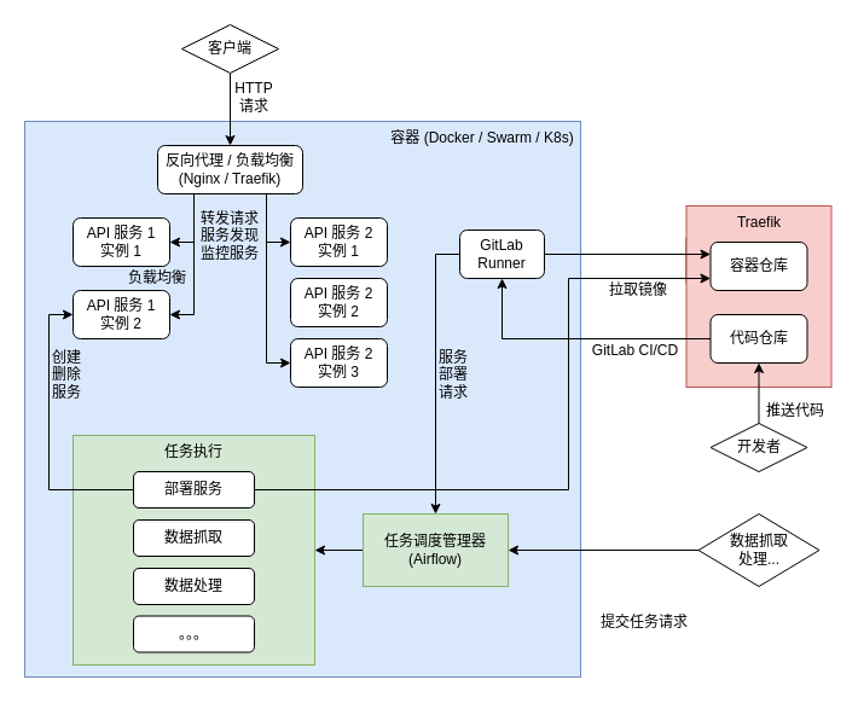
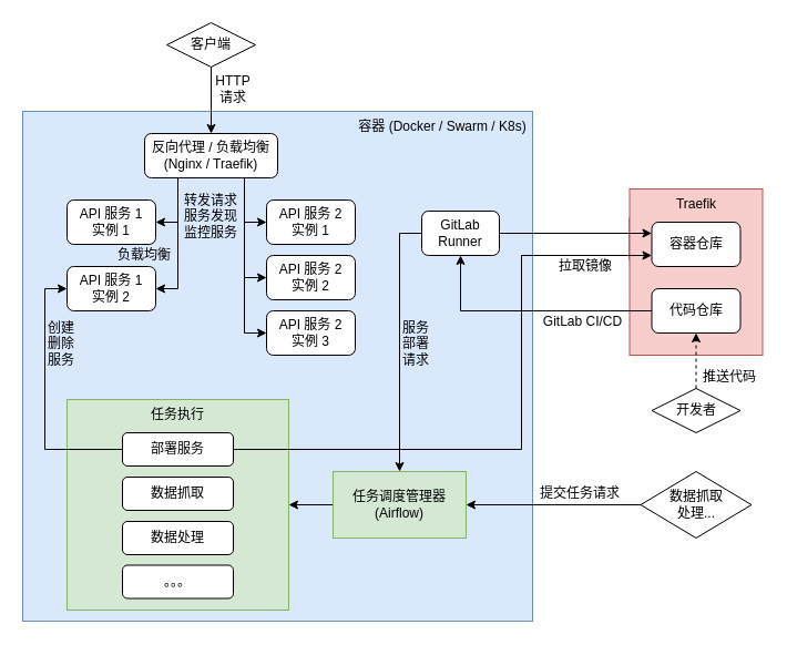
  <mxCell id="0" />
  <mxCell id="1" parent="0" />
  <mxCell id="2" value="容器 (Docker / Swarm / K8s)&amp;nbsp;" style="rounded=0;whiteSpace=wrap;html=1;align=right;labelPosition=center;verticalLabelPosition=middle;verticalAlign=top;fillColor=#dae8fc;strokeColor=#6c8ebf;" parent="1" vertex="1"><mxGeometry x="20" y="100" width="460" height="460" as="geometry" /></mxCell>
  <mxCell id="3" value="" style="edgeStyle=orthogonalEdgeStyle;rounded=0;orthogonalLoop=1;jettySize=auto;html=1;" parent="1" source="4" target="10" edge="1"><mxGeometry relative="1" as="geometry" /></mxCell>
  <mxCell id="4" value="客户端" style="rhombus;whiteSpace=wrap;html=1;" parent="1" vertex="1"><mxGeometry x="150" y="20" width="80" height="40" as="geometry" /></mxCell>
  <mxCell id="5" style="edgeStyle=orthogonalEdgeStyle;rounded=0;orthogonalLoop=1;jettySize=auto;html=1;exitX=0.25;exitY=1;exitDx=0;exitDy=0;entryX=1;entryY=0.5;entryDx=0;entryDy=0;" parent="1" source="10" target="12" edge="1"><mxGeometry relative="1" as="geometry" /></mxCell>
  <mxCell id="6" style="edgeStyle=orthogonalEdgeStyle;rounded=0;orthogonalLoop=1;jettySize=auto;html=1;exitX=0.25;exitY=1;exitDx=0;exitDy=0;entryX=1;entryY=0.5;entryDx=0;entryDy=0;" parent="1" source="10" target="13" edge="1"><mxGeometry relative="1" as="geometry" /></mxCell>
  <mxCell id="7" style="edgeStyle=orthogonalEdgeStyle;rounded=0;orthogonalLoop=1;jettySize=auto;html=1;exitX=0.75;exitY=1;exitDx=0;exitDy=0;entryX=0;entryY=0.5;entryDx=0;entryDy=0;" parent="1" source="10" target="14" edge="1"><mxGeometry relative="1" as="geometry" /></mxCell>
+ <mxCell id="8" style="edgeStyle=orthogonalEdgeStyle;rounded=0;orthogonalLoop=1;jettySize=auto;html=1;exitX=0.75;exitY=1;exitDx=0;exitDy=0;entryX=0;entryY=0.5;entryDx=0;entryDy=0;" parent="1" source="10" target="15" edge="1"><mxGeometry relative="1" as="geometry" /></mxCell>
  <mxCell id="9" style="edgeStyle=orthogonalEdgeStyle;rounded=0;orthogonalLoop=1;jettySize=auto;html=1;exitX=0.75;exitY=1;exitDx=0;exitDy=0;entryX=0;entryY=0.5;entryDx=0;entryDy=0;" parent="1" source="10" target="16" edge="1"><mxGeometry relative="1" as="geometry" /></mxCell>
  <mxCell id="10" value="反向代理 / 负载均衡&lt;br&gt;(Nginx / Traefik)" style="rounded=1;whiteSpace=wrap;html=1;align=center;" parent="1" vertex="1"><mxGeometry x="130" y="120" width="120" height="40" as="geometry" /></mxCell>
  <mxCell id="11" value="HTTP 请求" style="text;html=1;strokeColor=none;fillColor=none;align=center;verticalAlign=middle;whiteSpace=wrap;rounded=0;" parent="1" vertex="1"><mxGeometry x="190" y="70" width="40" height="20" as="geometry" /></mxCell>
  <mxCell id="12" value="API 服务 1&lt;br&gt;实例 1" style="rounded=1;whiteSpace=wrap;html=1;align=center;" parent="1" vertex="1"><mxGeometry x="60" y="180" width="80" height="40" as="geometry" /></mxCell>
  <mxCell id="13" value="API 服务 1&lt;br&gt;实例 2" style="rounded=1;whiteSpace=wrap;html=1;align=center;" parent="1" vertex="1"><mxGeometry x="60" y="240" width="80" height="40" as="geometry" /></mxCell>
  <mxCell id="14" value="API 服务 2&lt;br&gt;实例 1" style="rounded=1;whiteSpace=wrap;html=1;align=center;" parent="1" vertex="1"><mxGeometry x="240" y="180" width="80" height="40" as="geometry" /></mxCell>
  <mxCell id="15" value="API 服务 2&lt;br&gt;实例 2" style="rounded=1;whiteSpace=wrap;html=1;align=center;" parent="1" vertex="1"><mxGeometry x="240" y="230" width="80" height="40" as="geometry" /></mxCell>
  <mxCell id="16" value="API 服务 2&lt;br&gt;实例 3" style="rounded=1;whiteSpace=wrap;html=1;align=center;" parent="1" vertex="1"><mxGeometry x="240" y="280" width="80" height="40" as="geometry" /></mxCell>
  <mxCell id="17" value="转发请求&lt;br&gt;服务发现&lt;br&gt;监控服务" style="text;html=1;strokeColor=none;fillColor=none;align=center;verticalAlign=middle;whiteSpace=wrap;rounded=0;" parent="1" vertex="1"><mxGeometry x="160" y="170" width="60" height="50" as="geometry" /></mxCell>
  <mxCell id="18" value="负载均衡" style="text;html=1;strokeColor=none;fillColor=none;align=center;verticalAlign=middle;whiteSpace=wrap;rounded=0;" parent="1" vertex="1"><mxGeometry x="100" y="220" width="60" height="20" as="geometry" /></mxCell>
  <mxCell id="19" value="任务执行" style="rounded=0;whiteSpace=wrap;html=1;align=center;verticalAlign=top;fillColor=#d5e8d4;strokeColor=#82b366;" parent="1" vertex="1"><mxGeometry x="60" y="360" width="200" height="190" as="geometry" /></mxCell>
  <mxCell id="20" style="edgeStyle=orthogonalEdgeStyle;rounded=0;orthogonalLoop=1;jettySize=auto;html=1;exitX=0;exitY=0.5;exitDx=0;exitDy=0;entryX=0;entryY=0.5;entryDx=0;entryDy=0;" parent="1" source="21" target="13" edge="1"><mxGeometry relative="1" as="geometry" /></mxCell>
  <mxCell id="21" value="部署服务" style="rounded=1;whiteSpace=wrap;html=1;align=center;" parent="1" vertex="1"><mxGeometry x="110" y="390" width="100" height="30" as="geometry" /></mxCell>
  <mxCell id="22" value="数据抓取" style="rounded=1;whiteSpace=wrap;html=1;align=center;" parent="1" vertex="1"><mxGeometry x="110" y="430" width="100" height="30" as="geometry" /></mxCell>
  <mxCell id="23" value="数据处理" style="rounded=1;whiteSpace=wrap;html=1;align=center;" parent="1" vertex="1"><mxGeometry x="110" y="470" width="100" height="30" as="geometry" /></mxCell>
  <mxCell id="24" value="。。。" style="rounded=1;whiteSpace=wrap;html=1;align=center;" parent="1" vertex="1"><mxGeometry x="110" y="509.5" width="100" height="30" as="geometry" /></mxCell>
  <mxCell id="25" value="" style="edgeStyle=orthogonalEdgeStyle;rounded=0;orthogonalLoop=1;jettySize=auto;html=1;entryX=1;entryY=0.5;entryDx=0;entryDy=0;" parent="1" source="26" target="19" edge="1"><mxGeometry relative="1" as="geometry"><mxPoint x="290" y="490" as="targetPoint" /></mxGeometry></mxCell>
  <mxCell id="26" value="任务调度管理器&lt;br&gt;(Airflow)" style="rounded=0;whiteSpace=wrap;html=1;align=center;fillColor=#d5e8d4;strokeColor=#82b366;" parent="1" vertex="1"><mxGeometry x="300" y="425" width="120" height="60" as="geometry" /></mxCell>
  <mxCell id="27" value="GitLab Runner" style="rounded=1;whiteSpace=wrap;html=1;align=center;" parent="1" vertex="1"><mxGeometry x="380" y="190" width="70" height="40" as="geometry" /></mxCell>
  <mxCell id="28" value="GitLab Runner" style="rounded=1;whiteSpace=wrap;html=1;align=center;" parent="1" vertex="1"><mxGeometry x="567.5" y="190" width="70" height="50" as="geometry" /></mxCell>
  <mxCell id="29" value="Traefik" style="rounded=0;whiteSpace=wrap;html=1;align=center;verticalAlign=top;fillColor=#f8cecc;strokeColor=#b85450;" parent="1" vertex="1"><mxGeometry x="567.5" y="170" width="120" height="150" as="geometry" /></mxCell>
  <mxCell id="30" value="容器仓库" style="rounded=1;whiteSpace=wrap;html=1;align=center;" parent="1" vertex="1"><mxGeometry x="587.5" y="200" width="80" height="40" as="geometry" /></mxCell>
  <mxCell id="31" style="edgeStyle=orthogonalEdgeStyle;rounded=0;orthogonalLoop=1;jettySize=auto;html=1;exitX=0;exitY=0.5;exitDx=0;exitDy=0;entryX=0.5;entryY=1;entryDx=0;entryDy=0;" parent="1" source="32" target="27" edge="1"><mxGeometry relative="1" as="geometry" /></mxCell>
  <mxCell id="32" value="代码仓库" style="rounded=1;whiteSpace=wrap;html=1;align=center;" parent="1" vertex="1"><mxGeometry x="587.5" y="260" width="80" height="40" as="geometry" /></mxCell>
- <mxCell id="33" style="edgeStyle=orthogonalEdgeStyle;rounded=0;orthogonalLoop=1;jettySize=auto;html=1;entryX=0.5;entryY=1;entryDx=0;entryDy=0;" parent="1" source="34" target="32" edge="1"><mxGeometry relative="1" as="geometry" /></mxCell>
+ <mxCell id="33" style="edgeStyle=orthogonalEdgeStyle;rounded=0;orthogonalLoop=1;jettySize=auto;html=1;entryX=0.5;entryY=1;entryDx=0;entryDy=0;dashed=1;" parent="1" source="34" target="32" edge="1"><mxGeometry relative="1" as="geometry" /></mxCell>
  <mxCell id="34" value="开发者" style="rhombus;whiteSpace=wrap;html=1;" parent="1" vertex="1"><mxGeometry x="587.5" y="350" width="80" height="40" as="geometry" /></mxCell>
  <mxCell id="35" value="推送代码" style="text;html=1;strokeColor=none;fillColor=none;align=center;verticalAlign=middle;whiteSpace=wrap;rounded=0;" parent="1" vertex="1"><mxGeometry x="627.5" y="330" width="60" height="20" as="geometry" /></mxCell>
  <mxCell id="36" value="" style="edgeStyle=orthogonalEdgeStyle;rounded=0;orthogonalLoop=1;jettySize=auto;html=1;entryX=1;entryY=0.5;entryDx=0;entryDy=0;exitX=0;exitY=0.5;exitDx=0;exitDy=0;" parent="1" source="37" target="26" edge="1"><mxGeometry relative="1" as="geometry" /></mxCell>
  <mxCell id="37" value="数据抓取&lt;br&gt;处理..." style="rhombus;whiteSpace=wrap;html=1;" parent="1" vertex="1"><mxGeometry x="577.5" y="425" width="100" height="60" as="geometry" /></mxCell>
  <mxCell id="38" value="拉取镜像" style="text;html=1;strokeColor=none;fillColor=none;align=center;verticalAlign=middle;whiteSpace=wrap;rounded=0;" parent="1" vertex="1"><mxGeometry x="492.5" y="230" width="70" height="20" as="geometry" /></mxCell>
  <mxCell id="39" value="创建删除服务" style="text;html=1;strokeColor=none;fillColor=none;align=center;verticalAlign=middle;whiteSpace=wrap;rounded=0;" parent="1" vertex="1"><mxGeometry x="40" y="300" width="30" height="20" as="geometry" /></mxCell>
  <mxCell id="40" style="edgeStyle=orthogonalEdgeStyle;rounded=0;orthogonalLoop=1;jettySize=auto;html=1;exitX=1;exitY=0.5;exitDx=0;exitDy=0;entryX=0;entryY=0.75;entryDx=0;entryDy=0;" parent="1" source="21" target="30" edge="1"><mxGeometry relative="1" as="geometry"><Array as="points"><mxPoint x="470" y="405" /><mxPoint x="470" y="230" /></Array></mxGeometry></mxCell>
  <mxCell id="41" value="" style="edgeStyle=orthogonalEdgeStyle;rounded=0;orthogonalLoop=1;jettySize=auto;html=1;entryX=0;entryY=0.25;entryDx=0;entryDy=0;" parent="1" source="27" target="30" edge="1"><mxGeometry relative="1" as="geometry" /></mxCell>
  <mxCell id="42" style="edgeStyle=orthogonalEdgeStyle;rounded=0;orthogonalLoop=1;jettySize=auto;html=1;exitX=0;exitY=0.5;exitDx=0;exitDy=0;entryX=0.5;entryY=0;entryDx=0;entryDy=0;" parent="1" source="27" target="26" edge="1"><mxGeometry relative="1" as="geometry"><mxPoint x="430" y="210" as="sourcePoint" /><mxPoint x="410" y="330" as="targetPoint" /></mxGeometry></mxCell>
  <mxCell id="43" value="GitLab CI/CD" style="text;html=1;strokeColor=none;fillColor=none;align=center;verticalAlign=middle;whiteSpace=wrap;rounded=0;" parent="1" vertex="1"><mxGeometry x="487.5" y="280" width="75" height="20" as="geometry" /></mxCell>
  <mxCell id="44" value="服务部署请求" style="text;html=1;strokeColor=none;fillColor=none;align=center;verticalAlign=middle;whiteSpace=wrap;rounded=0;" parent="1" vertex="1"><mxGeometry x="360" y="300" width="30" height="20" as="geometry" /></mxCell>
- <mxCell id="45" value="提交任务请求" style="text;html=1;strokeColor=none;fillColor=none;align=center;verticalAlign=middle;whiteSpace=wrap;rounded=0;" parent="1" vertex="1"><mxGeometry x="492.5" y="505" width="80" height="20" as="geometry" /></mxCell>
+ <mxCell id="45" value="提交任务请求" style="text;html=1;strokeColor=none;fillColor=none;align=center;verticalAlign=middle;whiteSpace=wrap;rounded=0;" parent="1" vertex="1"><mxGeometry x="482.5" y="435" width="80" height="20" as="geometry" /></mxCell>
